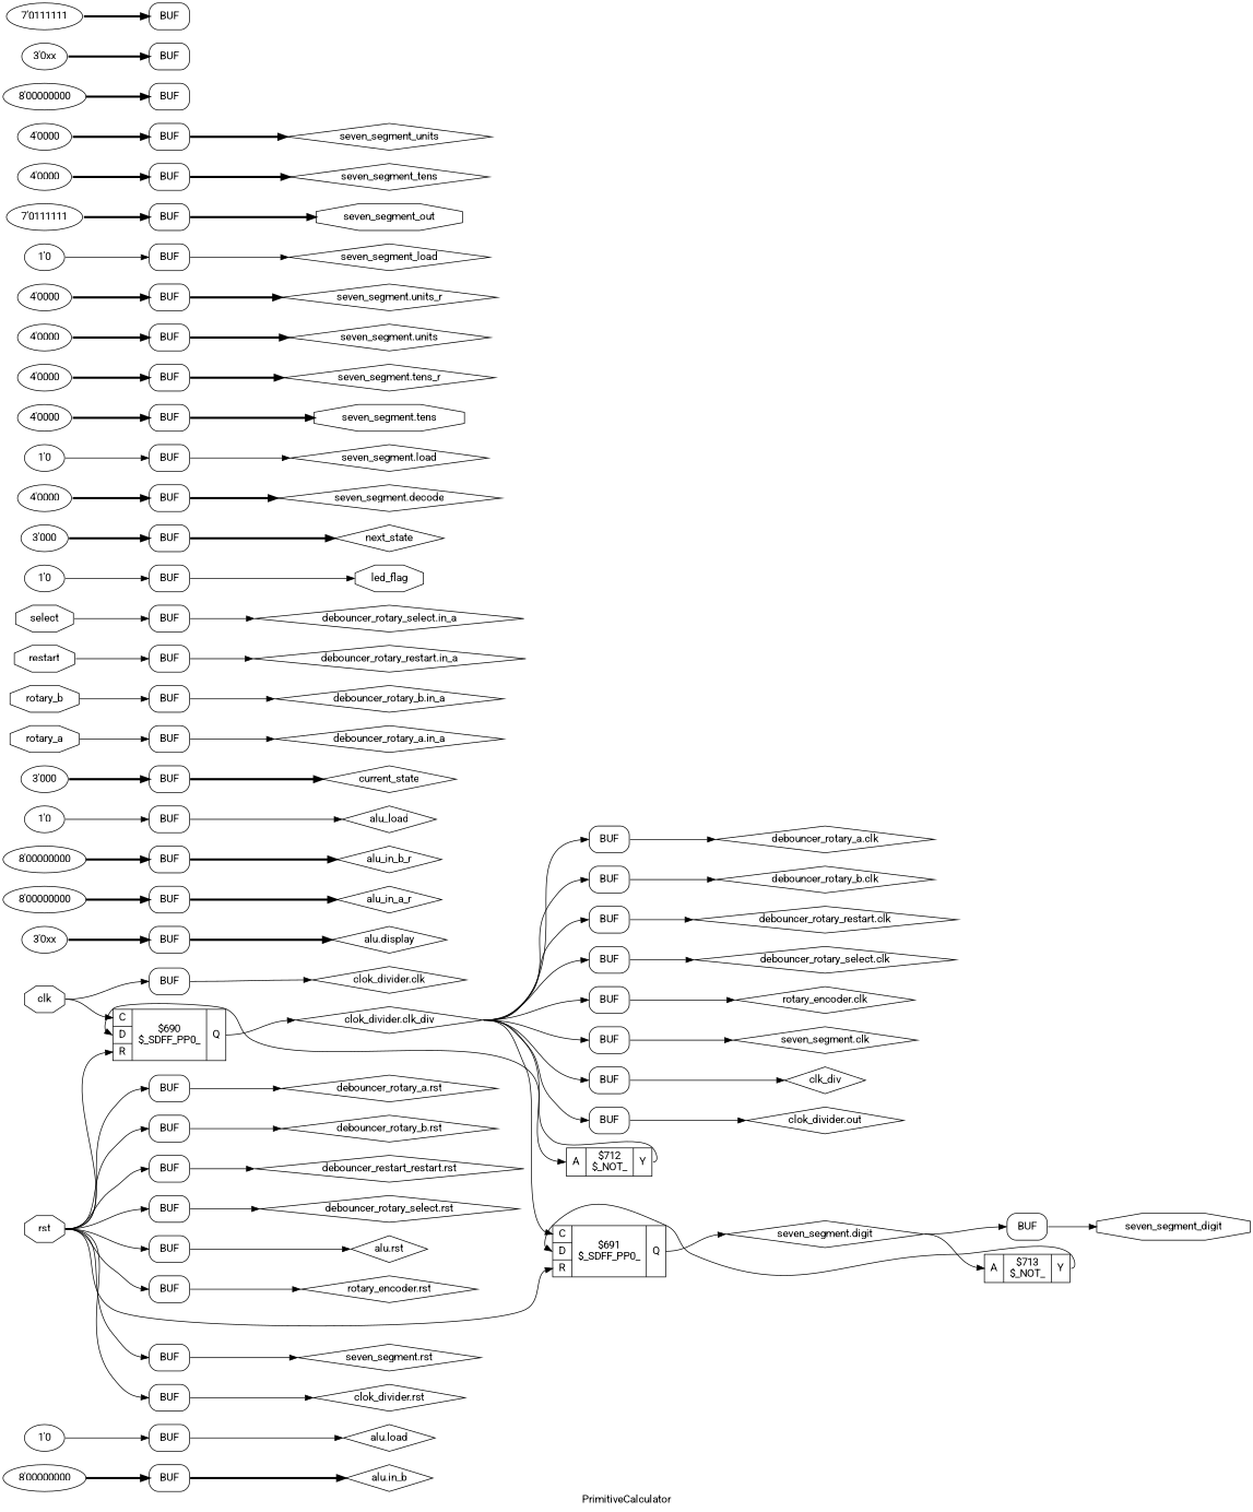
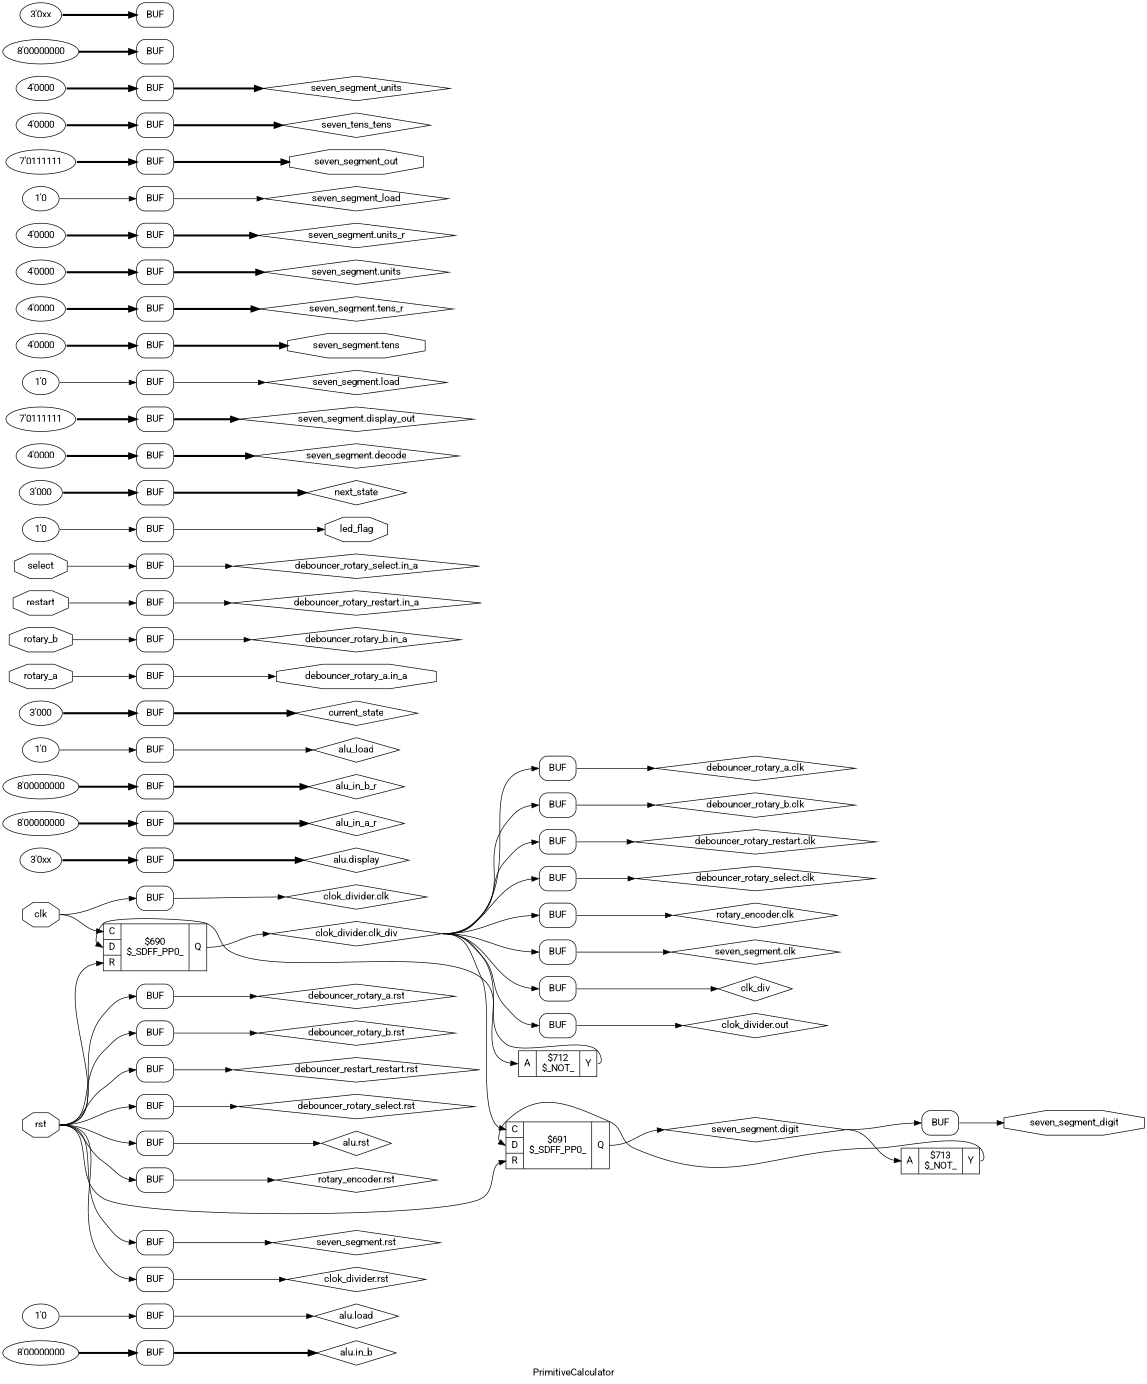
  digraph {
    fontname=Roboto
    label=PrimitiveCalculator
    rankdir=LR
    remincross=true
    node [fontname=Roboto shape=box]
    edge [color=black fontname=Roboto headport="w:w" tailport=e]
    n1 [color=black fontcolor=black label="alu.in_b" shape=diamond]
    n2 [color=black fontcolor=black label="alu.load" shape=diamond]
    n3 [color=black fontcolor=black label="alu.rst" shape=diamond]
    n4 [color=black fontcolor=black label="alu.display" shape=diamond]
    n5 [color=black fontcolor=black label=alu_in_a_r shape=diamond]
    n6 [color=black fontcolor=black label=alu_in_b_r shape=diamond]
    n7 [color=black fontcolor=black label=alu_load shape=diamond]
    n8 [color=black fontcolor=black label=clk shape=octagon]
    n9 [label="{{<p59> C|<p60> D|<p61> R}|$690\n$_SDFF_PP0_|{<p62> Q}}" shape=record]
    n10 [label=BUF style=rounded]
    n11 [color=black fontcolor=black label="clok_divider.clk_div" shape=diamond]
    n12 [color=black fontcolor=black label="clok_divider.clk" shape=diamond]
    n13 [color=black fontcolor=black label=clk_div shape=diamond]
    n14 [label="{{<p55> A}|$712\n$_NOT_|{<p56> Y}}" shape=record]
    n15 [label="{{<p59> C|<p60> D|<p61> R}|$691\n$_SDFF_PP0_|{<p62> Q}}" shape=record]
    n16 [label=BUF style=rounded]
    n17 [label=BUF style=rounded]
    n18 [label=BUF style=rounded]
    n19 [label=BUF style=rounded]
    n20 [label=BUF style=rounded]
    n21 [label=BUF style=rounded]
    n22 [label=BUF style=rounded]
    n23 [label=BUF style=rounded]
    n24 [color=black fontcolor=black label="seven_segment.digit" shape=diamond]
    n25 [color=black fontcolor=black label="clok_divider.out" shape=diamond]
    n26 [color=black fontcolor=black label="debouncer_rotary_a.clk" shape=diamond]
    n27 [color=black fontcolor=black label="debouncer_rotary_b.clk" shape=diamond]
    n28 [color=black fontcolor=black label="debouncer_rotary_restart.clk" shape=diamond]
    n29 [color=black fontcolor=black label="debouncer_rotary_select.clk" shape=diamond]
    n30 [color=black fontcolor=black label="rotary_encoder.clk" shape=diamond]
    n31 [color=black fontcolor=black label="seven_segment.clk" shape=diamond]
    n32 [color=black fontcolor=black label="clok_divider.rst" shape=diamond]
    n33 [color=black fontcolor=black label=current_state shape=diamond]
-   n34 [color=black fontcolor=black label="debouncer_rotary_a.in_a" shape=diamond]
+   n34 [color=black fontcolor=black label="debouncer_rotary_a.in_a" shape=octagon]
    n35 [color=black fontcolor=black label="debouncer_rotary_a.rst" shape=diamond]
    n36 [color=black fontcolor=black label="debouncer_rotary_b.in_a" shape=diamond]
    n37 [color=black fontcolor=black label="debouncer_rotary_b.rst" shape=diamond]
    n38 [color=black fontcolor=black label="debouncer_rotary_restart.in_a" shape=diamond]
    n39 [color=black fontcolor=black label="debouncer_restart_restart.rst" shape=diamond]
    n40 [color=black fontcolor=black label="debouncer_rotary_select.in_a" shape=diamond]
    n41 [color=black fontcolor=black label="debouncer_rotary_select.rst" shape=diamond]
    n42 [color=black fontcolor=black label=led_flag shape=octagon]
    n43 [color=black fontcolor=black label=next_state shape=diamond]
    n44 [color=black fontcolor=black label=restart shape=octagon]
    n45 [label=BUF style=rounded]
    n46 [color=black fontcolor=black label=rotary_a shape=octagon]
    n47 [label=BUF style=rounded]
    n48 [color=black fontcolor=black label=rotary_b shape=octagon]
    n49 [label=BUF style=rounded]
    n50 [color=black fontcolor=black label="rotary_encoder.rst" shape=diamond]
    n51 [color=black fontcolor=black label=rst shape=octagon]
    n52 [label=BUF style=rounded]
    n53 [label=BUF style=rounded]
    n54 [label=BUF style=rounded]
    n55 [label=BUF style=rounded]
    n56 [label=BUF style=rounded]
    n57 [label=BUF style=rounded]
    n58 [label=BUF style=rounded]
    n59 [label=BUF style=rounded]
    n60 [color=black fontcolor=black label="seven_segment.rst" shape=diamond]
    n61 [color=black fontcolor=black label=select shape=octagon]
    n62 [label=BUF style=rounded]
    n63 [color=black fontcolor=black label="seven_segment.decode" shape=diamond]
    n64 [label="{{<p55> A}|$713\n$_NOT_|{<p56> Y}}" shape=record]
    n65 [label=BUF style=rounded]
    n66 [color=black fontcolor=black label=seven_segment_digit shape=octagon]
+   n67 [color=black fontcolor=black label="seven_segment.display_out" shape=diamond]
    n68 [color=black fontcolor=black label="seven_segment.load" shape=diamond]
    n69 [color=black fontcolor=black label="seven_segment.tens" shape=octagon]
    n70 [color=black fontcolor=black label="seven_segment.tens_r" shape=diamond]
    n71 [color=black fontcolor=black label="seven_segment.units" shape=diamond]
    n72 [color=black fontcolor=black label="seven_segment.units_r" shape=diamond]
    n73 [color=black fontcolor=black label=seven_segment_load shape=diamond]
    n74 [color=black fontcolor=black label=seven_segment_out shape=octagon]
-   n75 [color=black fontcolor=black label=seven_segment_tens shape=diamond]
+   n75 [color=black fontcolor=black label=seven_tens_tens shape=diamond]
    n76 [color=black fontcolor=black label=seven_segment_units shape=diamond]
    n77 [label="8'00000000" shape=""]
    n78 [label=BUF style=rounded]
    n79 [label="8'00000000" shape=""]
    n80 [label=BUF style=rounded]
    n81 [label="1'0" shape=""]
    n82 [label=BUF style=rounded]
    n83 [label="3'0xx" shape=""]
    n84 [label=BUF style=rounded]
    n85 [label="8'00000000" shape=""]
    n86 [label=BUF style=rounded]
    n87 [label="8'00000000" shape=""]
    n88 [label=BUF style=rounded]
    n89 [label="1'0" shape=""]
    n90 [label=BUF style=rounded]
    n91 [label="3'0xx" shape=""]
    n92 [label=BUF style=rounded]
    n93 [label="3'000" shape=""]
    n94 [label=BUF style=rounded]
    n95 [label="1'0" shape=""]
    n96 [label=BUF style=rounded]
    n97 [label="3'000" shape=""]
    n98 [label=BUF style=rounded]
    n99 [label="4'0000" shape=""]
    n100 [label=BUF style=rounded]
    n101 [label="7'0111111" shape=""]
    n102 [label=BUF style=rounded]
    n103 [label="1'0" shape=""]
    n104 [label=BUF style=rounded]
    n105 [label="4'0000" shape=""]
    n106 [label=BUF style=rounded]
    n107 [label="4'0000" shape=""]
    n108 [label=BUF style=rounded]
    n109 [label="4'0000" shape=""]
    n110 [label=BUF style=rounded]
    n111 [label="4'0000" shape=""]
    n112 [label=BUF style=rounded]
    n113 [label="1'0" shape=""]
    n114 [label=BUF style=rounded]
    n115 [label="7'0111111" shape=""]
    n116 [label=BUF style=rounded]
    n117 [label="4'0000" shape=""]
    n118 [label=BUF style=rounded]
    n119 [label="4'0000" shape=""]
    n120 [label=BUF style=rounded]
    n8 -> n9 [headport="p59:w"]
    n8 -> n10
    n9 -> n11 [headport=w tailport="p62:e"]
    n10 -> n12 [headport=w tailport="e:e"]
    n11 -> n14 [headport="p55:w"]
    n11 -> n15 [headport="p59:w"]
    n11 -> n16
    n11 -> n17
    n11 -> n18
    n11 -> n19
    n11 -> n20
    n11 -> n21
    n11 -> n22
    n11 -> n23
    n14 -> n9 [headport="p60:w" tailport="p56:e"]
    n15 -> n24 [headport=w tailport="p62:e"]
    n16 -> n13 [headport=w tailport="e:e"]
    n17 -> n25 [headport=w tailport="e:e"]
    n18 -> n26 [headport=w tailport="e:e"]
    n19 -> n27 [headport=w tailport="e:e"]
    n20 -> n28 [headport=w tailport="e:e"]
    n21 -> n29 [headport=w tailport="e:e"]
    n22 -> n30 [headport=w tailport="e:e"]
    n23 -> n31 [headport=w tailport="e:e"]
    n24 -> n64 [headport="p55:w"]
    n24 -> n65
    n44 -> n45
    n45 -> n38 [headport=w tailport="e:e"]
    n46 -> n47
    n47 -> n34 [headport=w tailport="e:e"]
    n48 -> n49
    n49 -> n36 [headport=w tailport="e:e"]
    n51 -> n9 [headport="p61:w"]
    n51 -> n15 [headport="p61:w"]
    n51 -> n52
    n51 -> n53
    n51 -> n54
    n51 -> n55
    n51 -> n56
    n51 -> n57
    n51 -> n58
    n51 -> n59
    n52 -> n3 [headport=w tailport="e:e"]
    n53 -> n32 [headport=w tailport="e:e"]
    n54 -> n35 [headport=w tailport="e:e"]
    n55 -> n37 [headport=w tailport="e:e"]
    n56 -> n39 [headport=w tailport="e:e"]
    n57 -> n41 [headport=w tailport="e:e"]
    n58 -> n50 [headport=w tailport="e:e"]
    n59 -> n60 [headport=w tailport="e:e"]
    n61 -> n62
    n62 -> n40 [headport=w tailport="e:e"]
    n64 -> n15 [headport="p60:w" tailport="p56:e"]
    n65 -> n66 [headport=w tailport="e:e"]
    n77 -> n78 [style="setlinewidth(3)"]
    n79 -> n80 [style="setlinewidth(3)"]
    n80 -> n1 [headport=w style="setlinewidth(3)" tailport="e:e"]
    n81 -> n82
    n82 -> n2 [headport=w tailport="e:e"]
    n83 -> n84 [style="setlinewidth(3)"]
    n84 -> n4 [headport=w style="setlinewidth(3)" tailport="e:e"]
    n85 -> n86 [style="setlinewidth(3)"]
    n86 -> n5 [headport=w style="setlinewidth(3)" tailport="e:e"]
    n87 -> n88 [style="setlinewidth(3)"]
    n88 -> n6 [headport=w style="setlinewidth(3)" tailport="e:e"]
    n89 -> n90
    n90 -> n7 [headport=w tailport="e:e"]
    n91 -> n92 [style="setlinewidth(3)"]
    n93 -> n94 [style="setlinewidth(3)"]
    n94 -> n33 [headport=w style="setlinewidth(3)" tailport="e:e"]
    n95 -> n96
    n96 -> n42 [headport=w tailport="e:e"]
    n97 -> n98 [style="setlinewidth(3)"]
    n98 -> n43 [headport=w style="setlinewidth(3)" tailport="e:e"]
    n99 -> n100 [style="setlinewidth(3)"]
    n100 -> n63 [headport=w style="setlinewidth(3)" tailport="e:e"]
    n101 -> n102 [style="setlinewidth(3)"]
+   n102 -> n67 [headport=w style="setlinewidth(3)" tailport="e:e"]
    n103 -> n104
    n104 -> n68 [headport=w tailport="e:e"]
    n105 -> n106 [style="setlinewidth(3)"]
    n106 -> n69 [headport=w style="setlinewidth(3)" tailport="e:e"]
    n107 -> n108 [style="setlinewidth(3)"]
    n108 -> n70 [headport=w style="setlinewidth(3)" tailport="e:e"]
    n109 -> n110 [style="setlinewidth(3)"]
    n110 -> n71 [headport=w style="setlinewidth(3)" tailport="e:e"]
    n111 -> n112 [style="setlinewidth(3)"]
    n112 -> n72 [headport=w style="setlinewidth(3)" tailport="e:e"]
    n113 -> n114
    n114 -> n73 [headport=w tailport="e:e"]
    n115 -> n116 [style="setlinewidth(3)"]
    n116 -> n74 [headport=w style="setlinewidth(3)" tailport="e:e"]
    n117 -> n118 [style="setlinewidth(3)"]
    n118 -> n75 [headport=w style="setlinewidth(3)" tailport="e:e"]
    n119 -> n120 [style="setlinewidth(3)"]
    n120 -> n76 [headport=w style="setlinewidth(3)" tailport="e:e"]
  }
